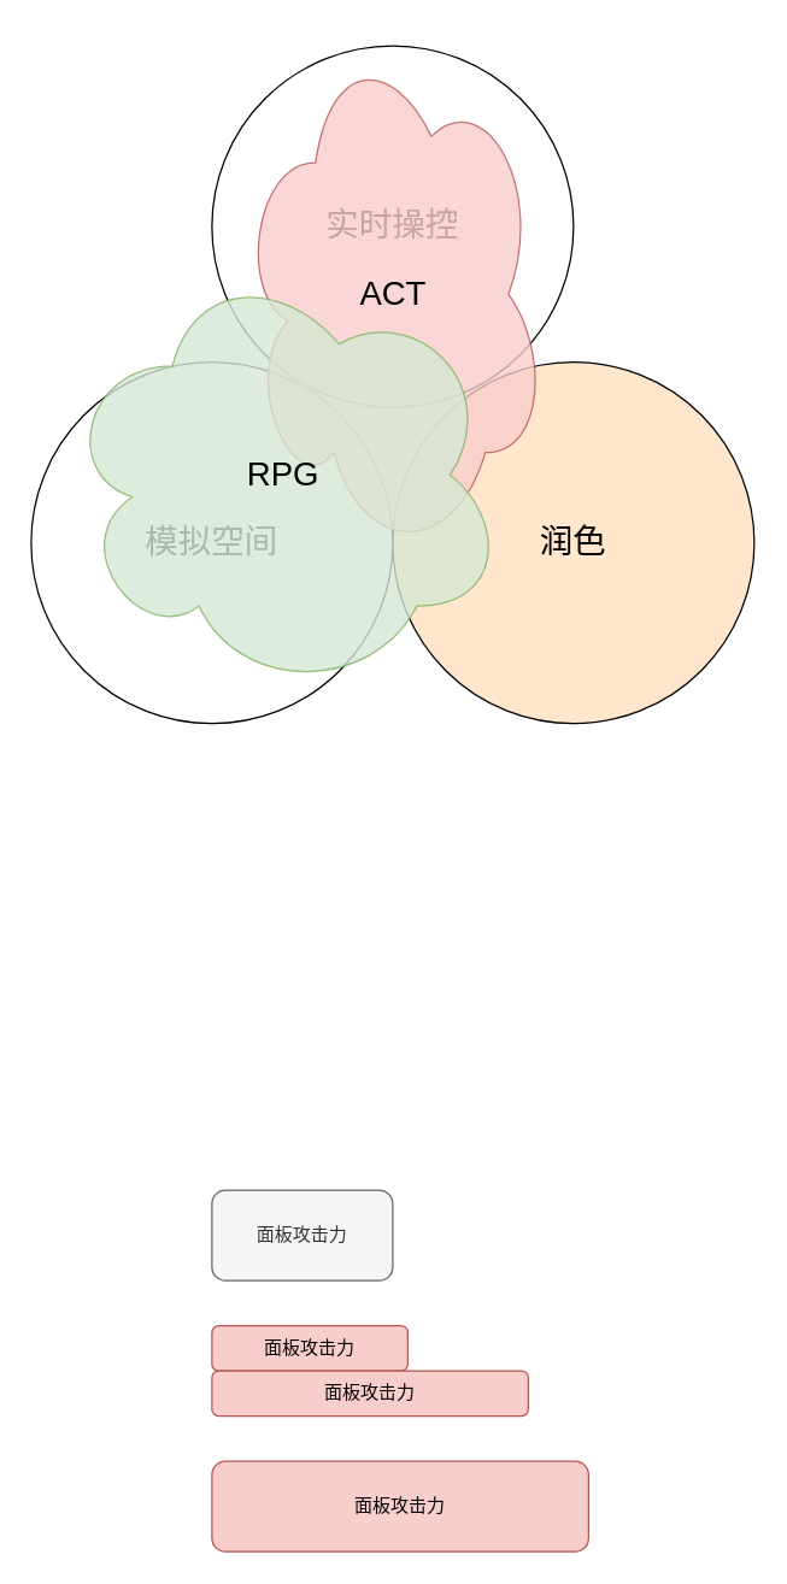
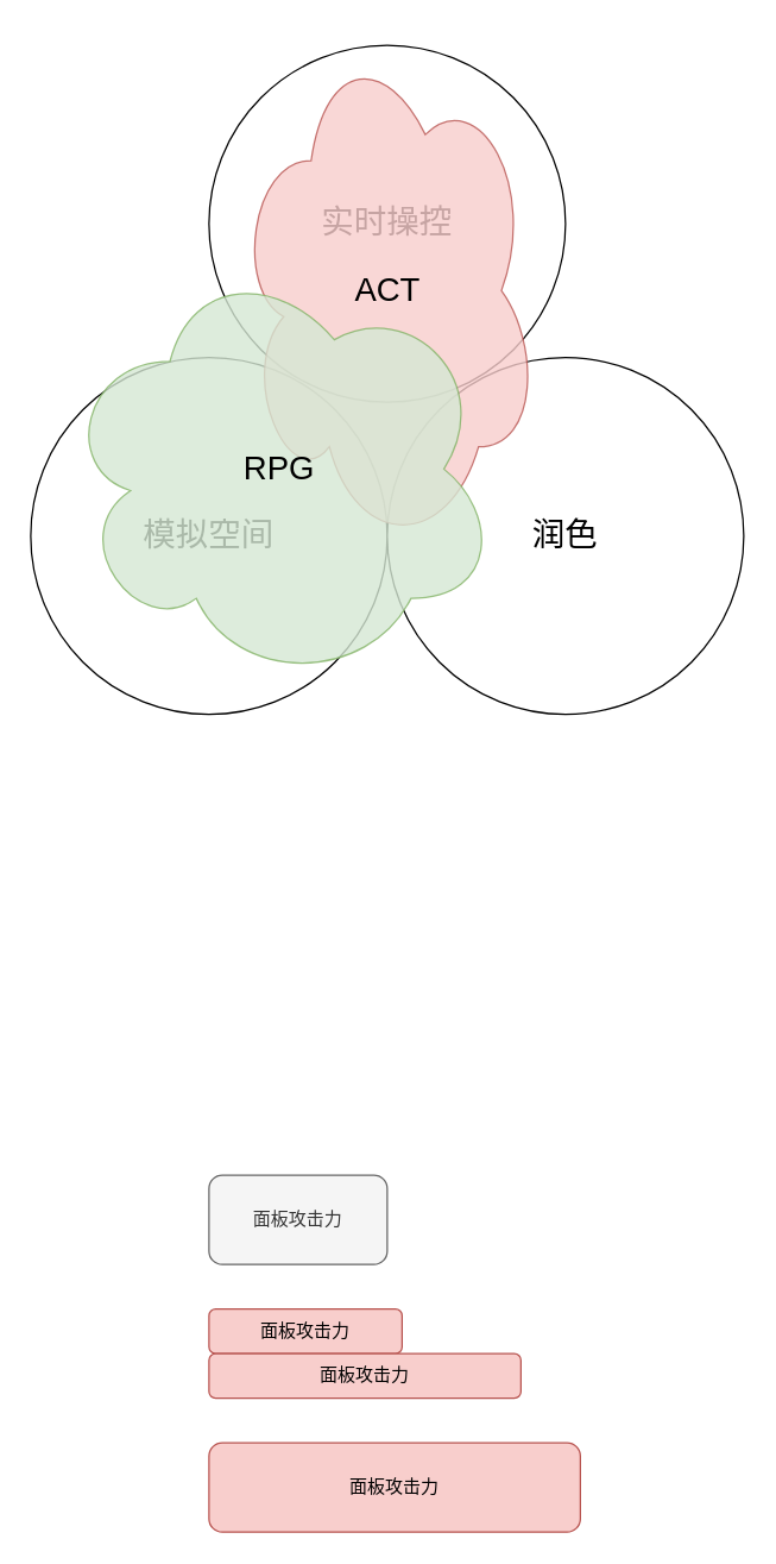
  <mxCell id="0" />
  <mxCell id="1" parent="0" />
  <mxCell id="2" value="面板攻击力" style="rounded=1;whiteSpace=wrap;html=1;fillColor=#f5f5f5;fontColor=#333333;strokeColor=#666666;" parent="1" vertex="1"><mxGeometry x="140" y="790" width="120" height="60" as="geometry" /></mxCell>
  <mxCell id="3" value="面板攻击力" style="rounded=1;whiteSpace=wrap;html=1;fillColor=#f8cecc;strokeColor=#b85450;" parent="1" vertex="1"><mxGeometry x="140" y="880" width="130" height="30" as="geometry" /></mxCell>
  <mxCell id="4" value="面板攻击力" style="rounded=1;whiteSpace=wrap;html=1;fillColor=#f8cecc;strokeColor=#b85450;" parent="1" vertex="1"><mxGeometry x="140" y="970" width="250" height="60" as="geometry" /></mxCell>
  <mxCell id="5" value="面板攻击力" style="rounded=1;whiteSpace=wrap;html=1;fillColor=#f8cecc;strokeColor=#b85450;" parent="1" vertex="1"><mxGeometry x="140" y="910" width="210" height="30" as="geometry" /></mxCell>
  <mxCell id="6" value="&lt;font style=&quot;font-size: 22px;&quot;&gt;实时操控&lt;/font&gt;" style="ellipse;whiteSpace=wrap;html=1;aspect=fixed;" parent="1" vertex="1"><mxGeometry x="140" y="30" width="240" height="240" as="geometry" /></mxCell>
  <mxCell id="7" value="&lt;font style=&quot;font-size: 22px;&quot;&gt;模拟空间&lt;/font&gt;" style="ellipse;whiteSpace=wrap;html=1;aspect=fixed;" parent="1" vertex="1"><mxGeometry x="20" y="240" width="240" height="240" as="geometry" /></mxCell>
- <mxCell id="8" value="&lt;font style=&quot;font-size: 22px;&quot;&gt;润色&lt;/font&gt;" style="ellipse;whiteSpace=wrap;html=1;aspect=fixed;fillColor=#ffe6cc;" parent="1" vertex="1"><mxGeometry x="260" y="240" width="240" height="240" as="geometry" /></mxCell>
+ <mxCell id="8" value="&lt;font style=&quot;font-size: 22px;&quot;&gt;润色&lt;/font&gt;" style="ellipse;whiteSpace=wrap;html=1;aspect=fixed;" parent="1" vertex="1"><mxGeometry x="260" y="240" width="240" height="240" as="geometry" /></mxCell>
  <mxCell id="9" value="ACT" style="ellipse;shape=cloud;whiteSpace=wrap;html=1;fontSize=22;opacity=80;fillColor=#f8cecc;strokeColor=#b85450;" parent="1" vertex="1"><mxGeometry x="157.5" y="20" width="205" height="350" as="geometry" /></mxCell>
  <mxCell id="10" value="RPG" style="ellipse;shape=cloud;whiteSpace=wrap;html=1;fontSize=22;opacity=80;fillColor=#d5e8d4;strokeColor=#82b366;" parent="1" vertex="1"><mxGeometry x="40" y="170" width="295" height="290" as="geometry" /></mxCell>
